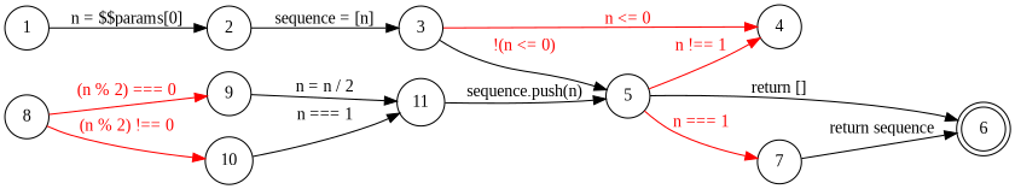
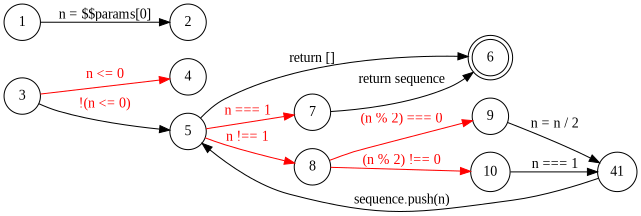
  digraph {
    fontname="Liberation Serif"
    rankdir=LR
    node [fontname="Liberation Serif" shape=circle]
    edge [fontname="Liberation Serif"]
    6 [shape=doublecircle]
    1
    2
    3
    4
    5
    7
    8
    9
-   11
+   11 [label=41]
    10
    1 -> 2 [label="n = $$params[0]"]
-   2 -> 3 [label="sequence = [n]"]
    3 -> 4 [color=red fontcolor=red label="n <= 0"]
    3 -> 5 [color=black fontcolor=red label="!(n <= 0)"]
    5 -> 6 [label="return []"]
    5 -> 7 [color=red fontcolor=red label="n === 1"]
-   5 -> 4 [color=red fontcolor=red label="n !== 1"]
+   5 -> 8 [color=red fontcolor=red label="n !== 1"]
    7 -> 6 [label="return sequence"]
    8 -> 9 [color=red fontcolor=red label="(n % 2) === 0"]
    8 -> 10 [color=red fontcolor=red label="(n % 2) !== 0"]
    9 -> 11 [label="n = n / 2"]
    11 -> 5 [label="sequence.push(n)"]
    10 -> 11 [label="n === 1"]
  }
